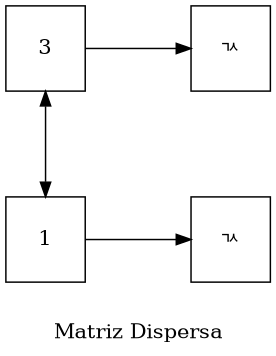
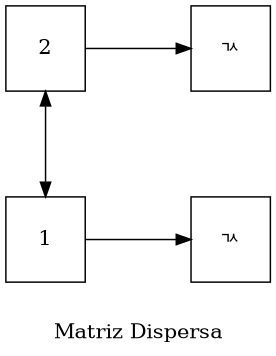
  digraph {
    label="Matriz Dispersa"
    nodesep=1
    ranksep=1
    node [fillcolor=white group=0 shape=box style=filled]
-   n1 [height=0.8 label=3]
+   n1 [height=0.8 label=2]
    n2 [group=1 height=0.8 label="ㄳ"]
    n3 [height=0.8 label=1]
    n4 [group=1 height=0.8 label="ㄳ"]
    subgraph sub_1 {
      rank=same
      n1
      n2
    }
    subgraph sub_2 {
      rank=same
      n3
      n4
    }
    n1 -> n2
    n1 -> n3 [dir=both]
    n3 -> n4
  }
